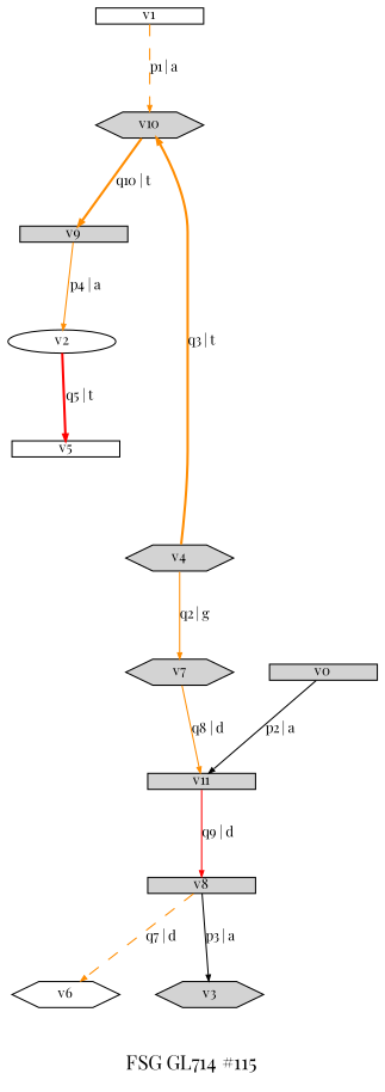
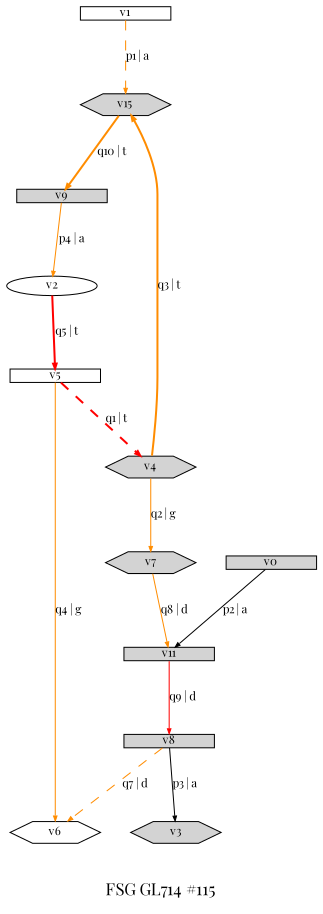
  digraph {
    fontname="Playfair Display"
    fontsize=10
    label="FSG GL714 #115"
    noverlap=scale
    node [fillcolor=lightgrey fontname="Playfair Display" fontsize=7 margin=0 penwidth=0.6 shape=box style=filled]
    edge [arrowsize=0.3 color=darkorange fontname="Playfair Display" fontsize=7 penwidth=0.6 style=solid]
    v1 [fillcolor=white height=0.01]
-   v10 [height=0.01 shape=hexagon]
+   v10 [height=0.01 shape=hexagon label=v15]
    v9 [height=0.01]
    v2 [fillcolor=white height=0.01 shape=ellipse]
    v0 [height=0.01]
    v11 [height=0.01]
    v8 [height=0.01]
    v3 [height=0.01 shape=hexagon]
    v6 [fillcolor=white height=0.01 shape=hexagon]
    v5 [fillcolor=white height=0.01]
    v4 [height=0.01 shape=hexagon]
    v7 [height=0.01 shape=hexagon]
    v1 -> v10 [label="p1 | a" style=dashed]
    v10 -> v9 [label="q10 | t" penwidth=1.2]
    v9 -> v2 [label="p4 | a"]
    v2 -> v5 [color=red label="q5 | t" penwidth=1.2]
    v0 -> v11 [color=black label="p2 | a"]
    v11 -> v8 [color=red label="q9 | d"]
    v8 -> v3 [color=black label="p3 | a"]
    v8 -> v6 [label="q7 | d" style=dashed]
+   v5 -> v6 [label="q4 | g"]
+   v5 -> v4 [color=red label="q1 | t" penwidth=1.2 style=dashed]
    v4 -> v10 [label="q3 | t" penwidth=1.2]
    v4 -> v7 [label="q2 | g"]
    v7 -> v11 [label="q8 | d"]
  }
